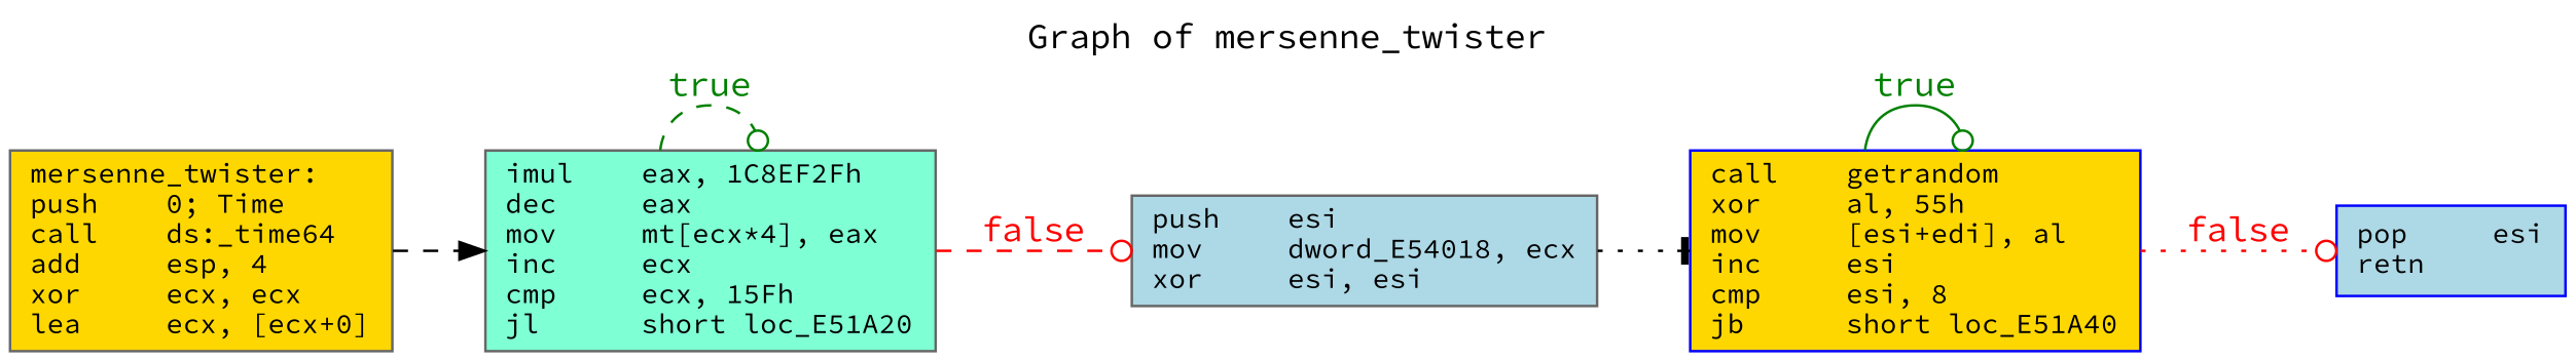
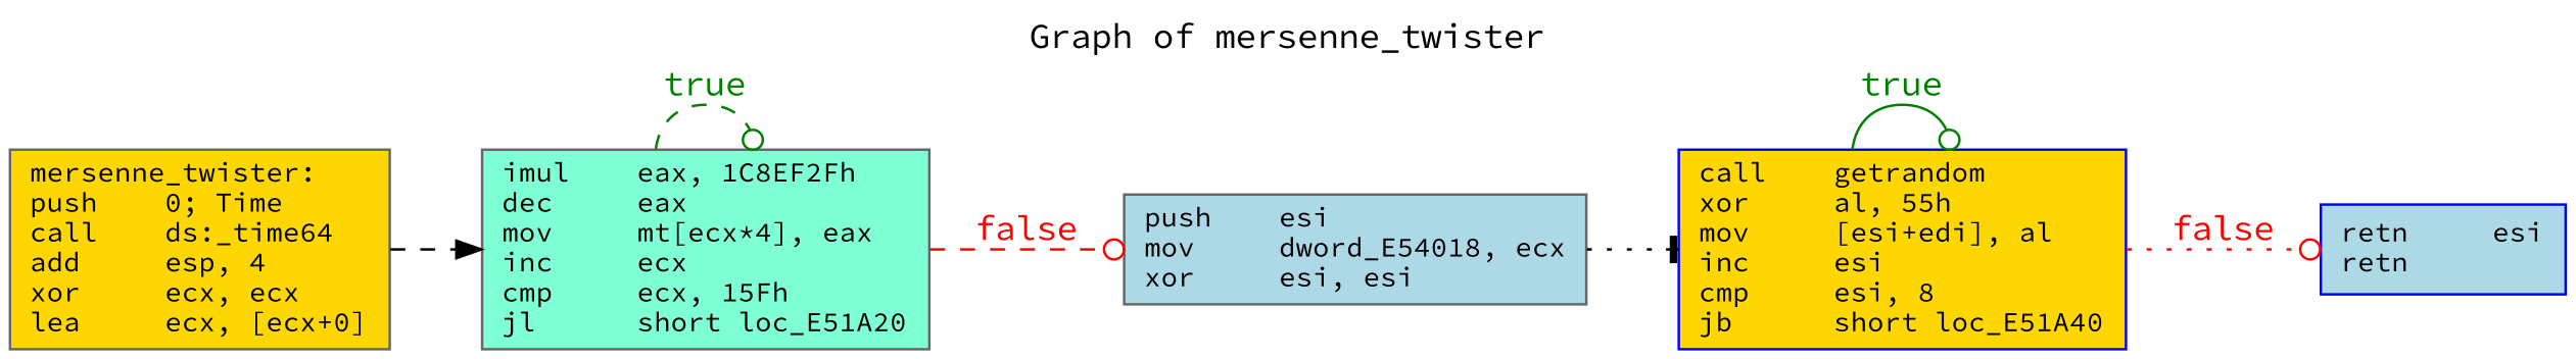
  digraph {
    fontname="Source Code Pro"
    label="Graph of mersenne_twister"
    labelloc=top
    rankdir=LR
    node [fillcolor=gold fontname="Source Code Pro" fontsize=11 shape=box style=filled color=gray40]
    edge [arrowhead=odot color="#000000" fontname="Source Code Pro" style=dashed]
    n1 [label="mersenne_twister:\lpush    0; Time\lcall    ds:_time64\ladd     esp, 4\lxor     ecx, ecx\llea     ecx, [ecx+0]\l" rank=0]
    n2 [fillcolor=aquamarine label="imul    eax, 1C8EF2Fh\ldec     eax\lmov     mt[ecx*4], eax\linc     ecx\lcmp     ecx, 15Fh\ljl      short loc_E51A20\l"]
    n3 [fillcolor=lightblue label="push    esi\lmov     dword_E54018, ecx\lxor     esi, esi\l"]
    n4 [label="call    getrandom\lxor     al, 55h\lmov     [esi+edi], al\linc     esi\lcmp     esi, 8\ljb      short loc_E51A40\l" color=blue]
-   n5 [fillcolor=lightblue label="pop     esi\lretn\l" rank=5 color=blue]
+   n5 [fillcolor=lightblue label="retn     esi\lretn\l" rank=5 color=blue]
    n1 -> n2 [arrowhead=normal]
    n2 -> n2 [color="#008000" fontcolor="#008000" label=true]
    n2 -> n3 [color="#ff0000" fontcolor="#ff0000" label=false]
    n3 -> n4 [arrowhead=tee style=dotted]
    n4 -> n4 [color="#008000" fontcolor="#008000" label=true style=solid]
    n4 -> n5 [color="#ff0000" fontcolor="#ff0000" label=false style=dotted]
  }
